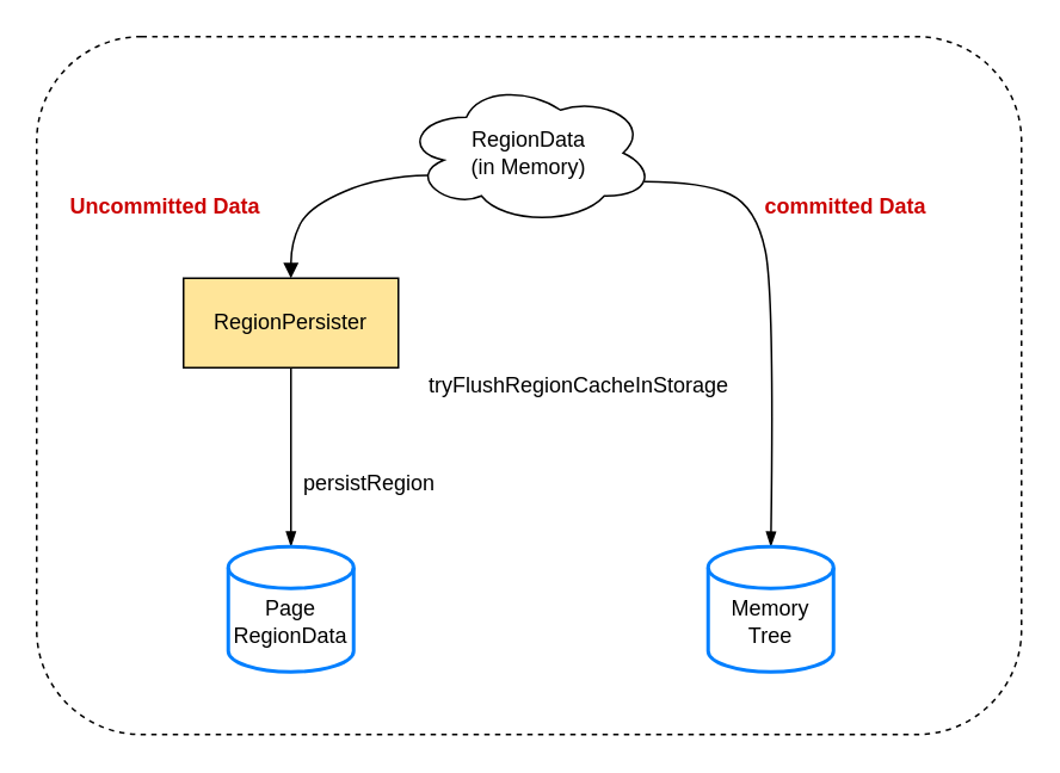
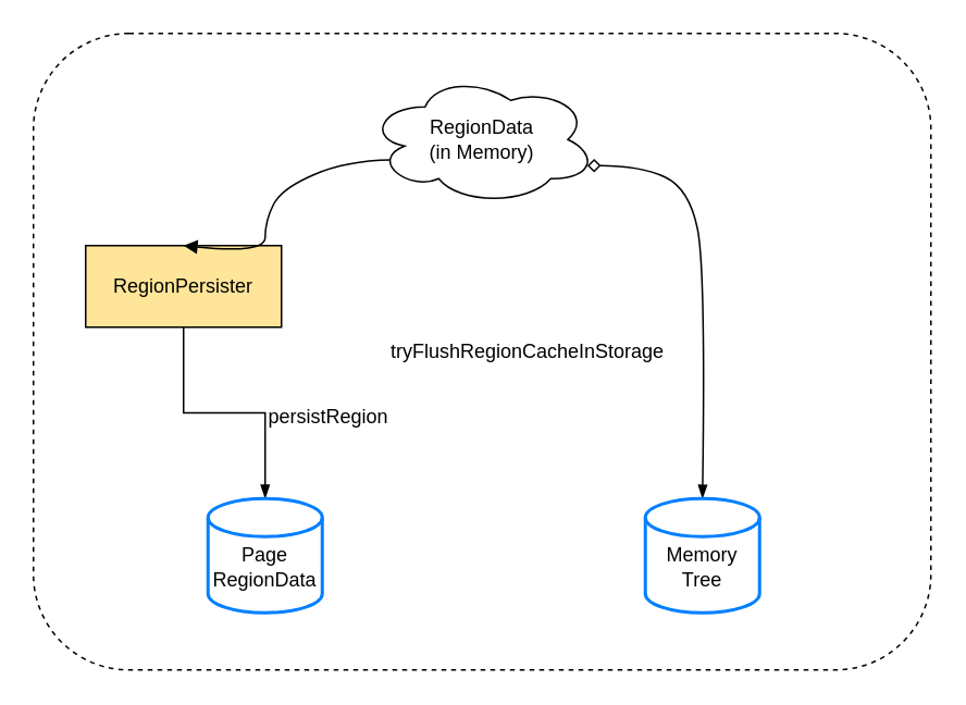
  <mxCell id="0" />
  <mxCell id="1" parent="0" />
  <mxCell id="2" value="RegionData&lt;br /&gt;(in Memory)" style="ellipse;shape=cloud;whiteSpace=wrap;html=1;" diagramCategory="general" diagramName="Cloud" vertex="1" parent="1"><mxGeometry x="225" y="45" width="140" height="80" as="geometry" /></mxCell>
  <mxCell id="3" style="edgeStyle=orthogonalEdgeStyle;rounded=0;orthogonalLoop=1;jettySize=auto;html=1;exitX=0.5;exitY=1;exitDx=0;exitDy=0;entryX=0.5;entryY=0;entryDx=0;entryDy=0;entryPerimeter=0;startArrow=none;startFill=0;endArrow=blockThin;endFill=1;" edge="1" parent="1" source="4" target="7"><mxGeometry relative="1" as="geometry" /></mxCell>
- <mxCell id="4" value="RegionPersister" style="rounded=0;whiteSpace=wrap;html=1;fillColor=#FFE599;" diagramCategory="general" diagramName="Rectangle" vertex="1" parent="1"><mxGeometry x="102" y="155" width="120" height="50" as="geometry" /></mxCell>
+ <mxCell id="4" value="RegionPersister" style="rounded=0;whiteSpace=wrap;html=1;fillColor=#FFE599;" diagramCategory="general" diagramName="Rectangle" vertex="1" parent="1"><mxGeometry x="52" y="150" width="120" height="50" as="geometry" /></mxCell>
  <mxCell id="5" value="" style="curved=1;endArrow=none;html=1;startArrow=block;startFill=1;endFill=0;exitX=0.5;exitY=0;exitDx=0;exitDy=0;entryX=0.097;entryY=0.657;entryDx=0;entryDy=0;entryPerimeter=0;" diagramCategory="general" diagramName="curved" edge="1" parent="1" source="4" target="2"><mxGeometry width="50" height="50" relative="1" as="geometry"><mxPoint x="172" y="155" as="sourcePoint" /><mxPoint x="222" y="105" as="targetPoint" /><Array as="points"><mxPoint x="162" y="155" /><mxPoint x="162" y="135" /><mxPoint x="172" y="115" /><mxPoint x="212" y="98" /></Array></mxGeometry></mxCell>
- <mxCell id="6" value="" style="curved=1;endArrow=none;html=1;startArrow=blockThin;startFill=1;endFill=0;entryX=0.96;entryY=0.7;entryDx=0;entryDy=0;entryPerimeter=0;exitX=0.5;exitY=0;exitDx=0;exitDy=0;exitPerimeter=0;" diagramCategory="general" diagramName="curved" edge="1" parent="1" source="8" target="2"><mxGeometry width="50" height="50" relative="1" as="geometry"><mxPoint x="432" y="305" as="sourcePoint" /><mxPoint x="462" y="115" as="targetPoint" /><Array as="points"><mxPoint x="432" y="165" /><mxPoint x="422" y="115" /><mxPoint x="392" y="101" /></Array></mxGeometry></mxCell>
+ <mxCell id="6" value="" style="curved=1;endArrow=diamond;html=1;startArrow=blockThin;startFill=1;endFill=0;entryX=0.96;entryY=0.7;entryDx=0;entryDy=0;entryPerimeter=0;exitX=0.5;exitY=0;exitDx=0;exitDy=0;exitPerimeter=0;" diagramCategory="general" diagramName="curved" edge="1" parent="1" source="8" target="2"><mxGeometry width="50" height="50" relative="1" as="geometry"><mxPoint x="432" y="305" as="sourcePoint" /><mxPoint x="462" y="115" as="targetPoint" /><Array as="points"><mxPoint x="432" y="165" /><mxPoint x="422" y="115" /><mxPoint x="392" y="101" /></Array></mxGeometry></mxCell>
  <mxCell id="7" value="&lt;br /&gt;Page&lt;br /&gt;RegionData" style="shape=mxgraph.flowchart.database;whiteSpace=wrap;html=1;fillColor=#ffffff;strokeColor=#007FFF;strokeWidth=2" diagramCategory="Flowchart" diagramName="Database" vertex="1" parent="1"><mxGeometry x="127" y="305" width="70" height="70" as="geometry" /></mxCell>
  <mxCell id="8" value="&lt;br /&gt;Memory Tree" style="shape=mxgraph.flowchart.database;whiteSpace=wrap;html=1;fillColor=#ffffff;strokeColor=#007FFF;strokeWidth=2" diagramCategory="Flowchart" diagramName="Database" vertex="1" parent="1"><mxGeometry x="395" y="305" width="70" height="70" as="geometry" /></mxCell>
- <mxCell id="9" value="&lt;font color=&quot;#cc0000&quot;&gt;&lt;b&gt;Uncommitted Data&lt;/b&gt;&lt;/font&gt;" style="text;html=1;strokeColor=none;fillColor=#ffffff;align=center;verticalAlign=middle;whiteSpace=wrap;rounded=0;" diagramCategory="general" diagramName="text" vertex="1" parent="1"><mxGeometry x="32" y="105" width="120" height="20" as="geometry" /></mxCell>
- <mxCell id="10" value="persistRegion" style="text;html=1;strokeColor=none;fillColor=none;align=center;verticalAlign=middle;whiteSpace=wrap;rounded=0;" diagramCategory="general" diagramName="text" vertex="1" parent="1"><mxGeometry x="155" y="260" width="102" height="20" as="geometry" /></mxCell>
+ <mxCell id="10" value="persistRegion" style="text;html=1;strokeColor=none;fillColor=none;align=center;verticalAlign=middle;whiteSpace=wrap;rounded=0;" diagramCategory="general" diagramName="text" vertex="1" parent="1"><mxGeometry x="150" y="245" width="102" height="20" as="geometry" /></mxCell>
  <mxCell id="11" value="tryFlushRegionCacheInStorage" style="text;html=1;strokeColor=none;fillColor=none;align=center;verticalAlign=middle;whiteSpace=wrap;rounded=0;" diagramCategory="general" diagramName="text" vertex="1" parent="1"><mxGeometry x="233" y="205" width="180" height="20" as="geometry" /></mxCell>
- <mxCell id="12" value="&lt;font color=&quot;#cc0000&quot;&gt;&lt;b&gt;committed Data&lt;/b&gt;&lt;/font&gt;" style="text;html=1;strokeColor=none;fillColor=none;align=center;verticalAlign=middle;whiteSpace=wrap;rounded=0;" diagramCategory="general" diagramName="text" vertex="1" parent="1"><mxGeometry x="412" y="105" width="120" height="20" as="geometry" /></mxCell>
  <mxCell id="13" value="" style="rounded=1;whiteSpace=wrap;html=1;fillColor=none;dashed=1;" vertex="1" parent="1"><mxGeometry x="20" y="20" width="550" height="390" as="geometry" /></mxCell>
